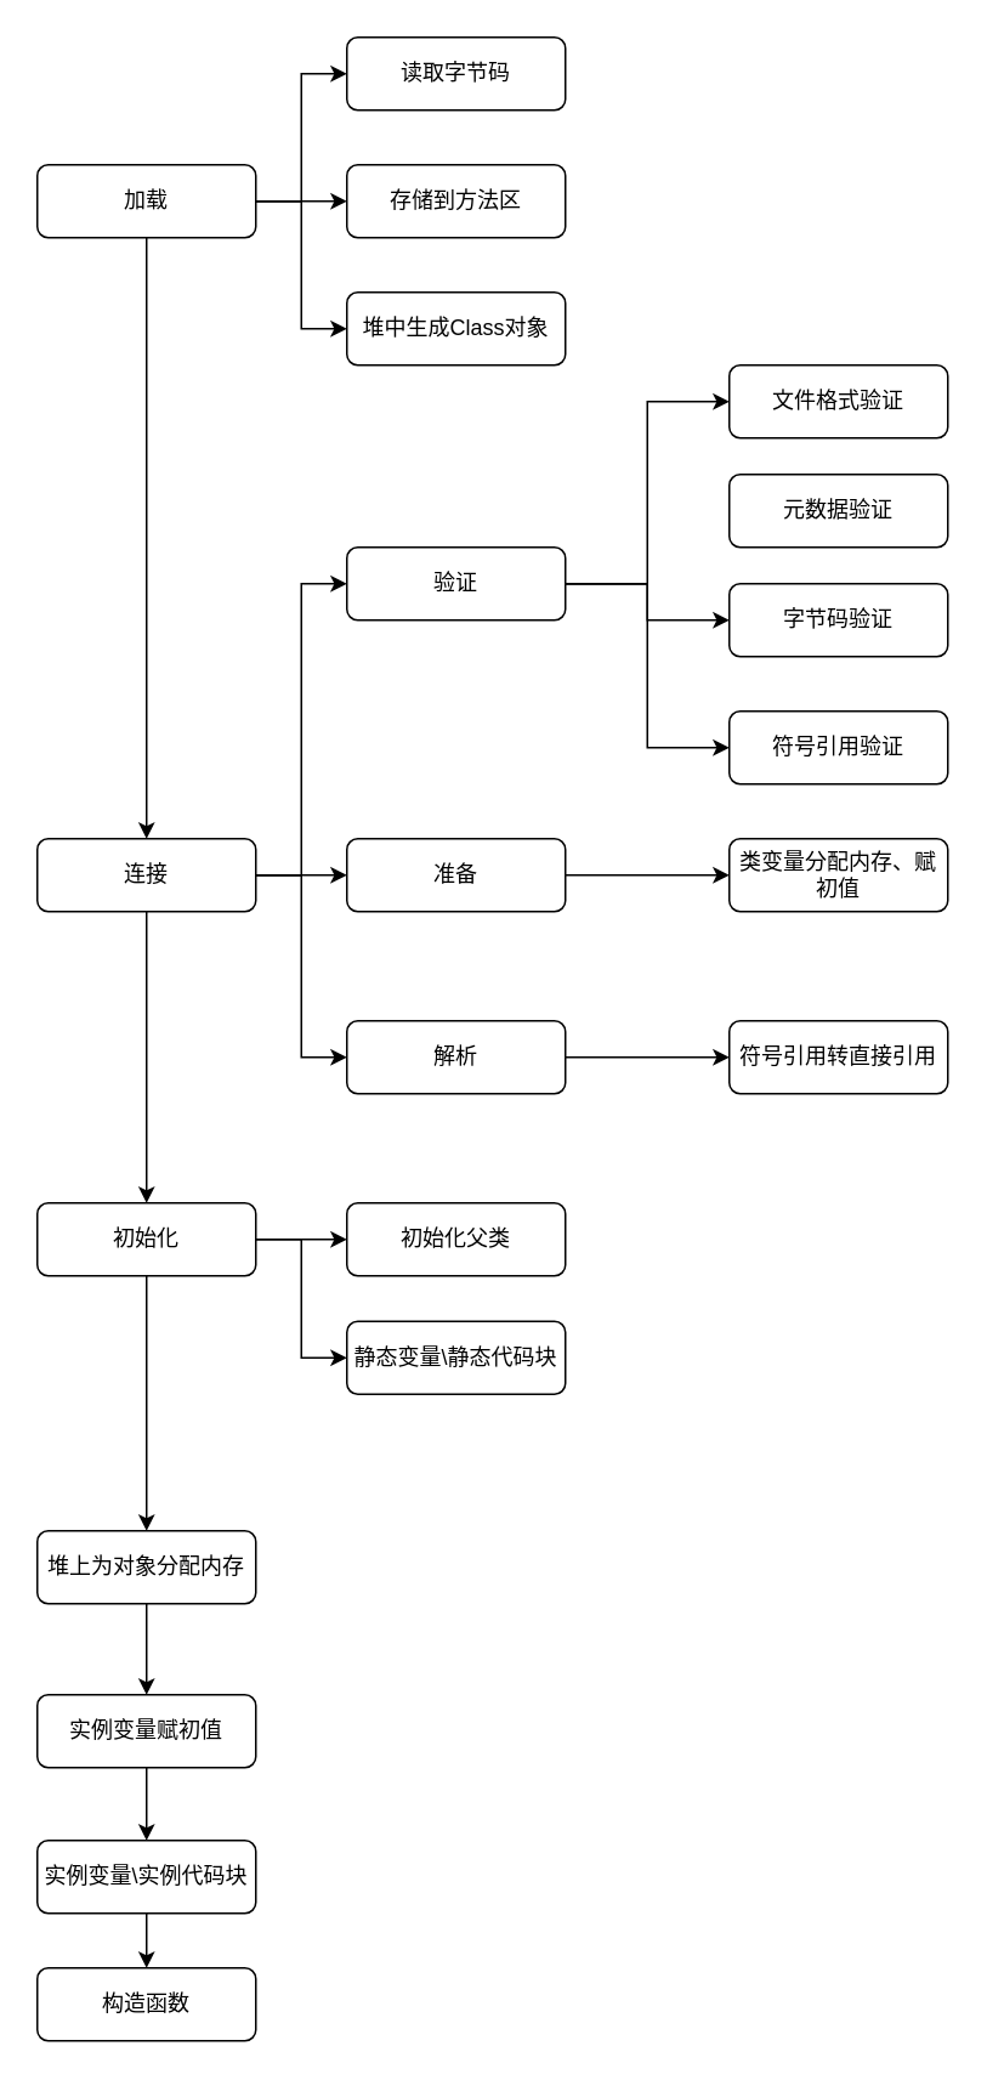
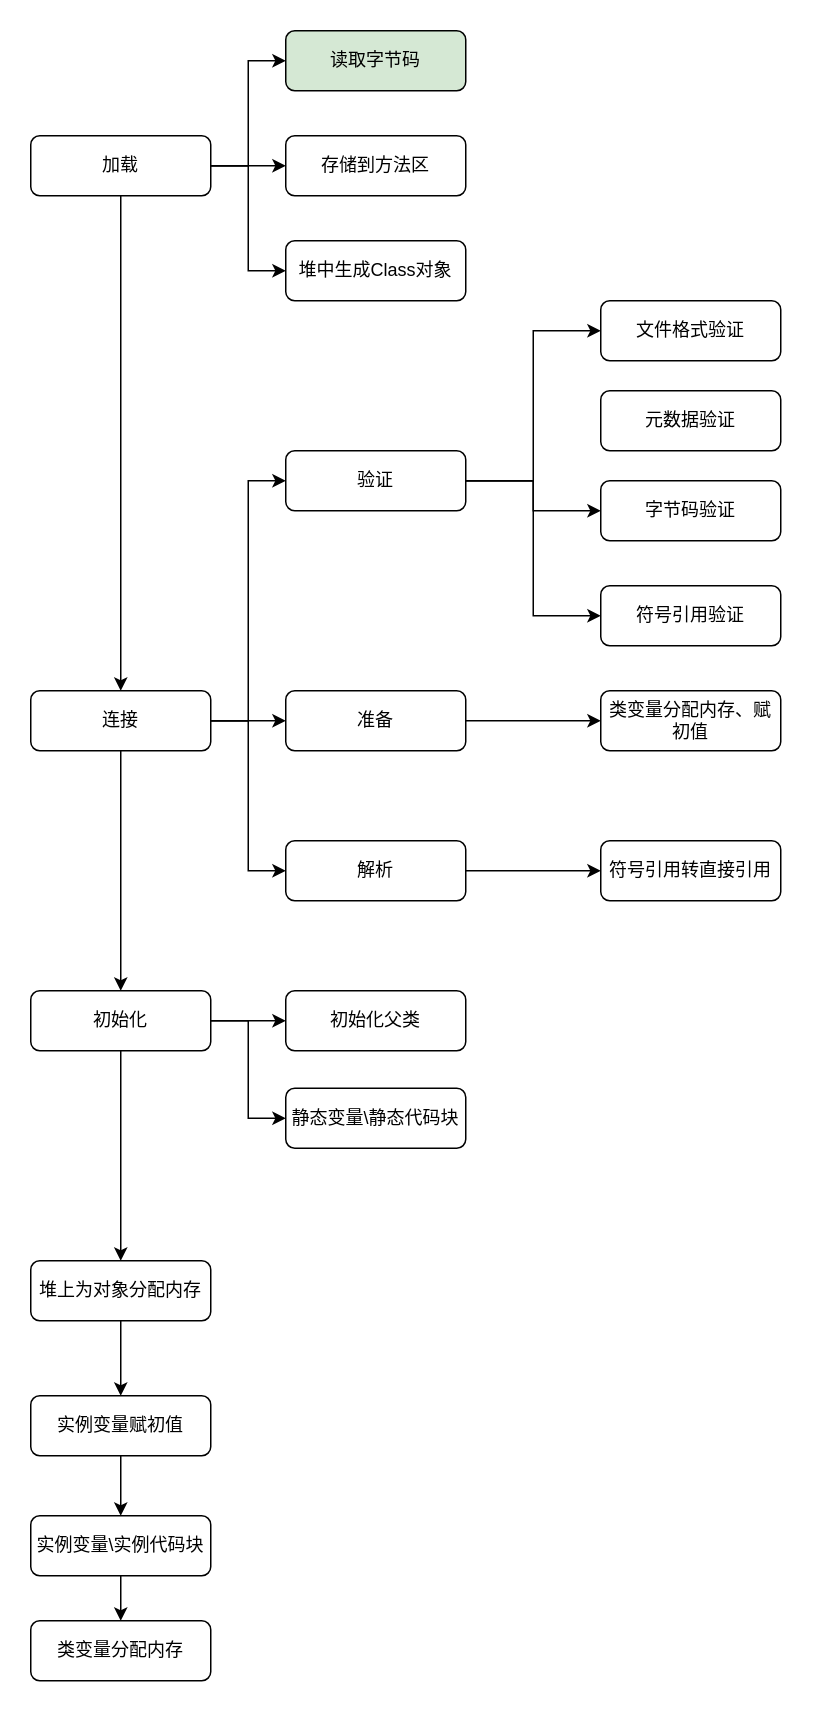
  <mxCell id="0" />
  <mxCell id="1" parent="0" />
  <mxCell id="2" style="edgeStyle=orthogonalEdgeStyle;rounded=0;orthogonalLoop=1;jettySize=auto;html=1;entryX=0.5;entryY=0;entryDx=0;entryDy=0;" edge="1" parent="1" source="6" target="19"><mxGeometry relative="1" as="geometry" /></mxCell>
  <mxCell id="3" style="edgeStyle=orthogonalEdgeStyle;rounded=0;orthogonalLoop=1;jettySize=auto;html=1;entryX=0;entryY=0.5;entryDx=0;entryDy=0;" edge="1" parent="1" source="6" target="24"><mxGeometry relative="1" as="geometry" /></mxCell>
  <mxCell id="4" style="edgeStyle=orthogonalEdgeStyle;rounded=0;orthogonalLoop=1;jettySize=auto;html=1;" edge="1" parent="1" source="6" target="25"><mxGeometry relative="1" as="geometry" /></mxCell>
  <mxCell id="5" style="edgeStyle=orthogonalEdgeStyle;rounded=0;orthogonalLoop=1;jettySize=auto;html=1;entryX=0;entryY=0.5;entryDx=0;entryDy=0;" edge="1" parent="1" source="6" target="26"><mxGeometry relative="1" as="geometry" /></mxCell>
  <mxCell id="6" value="加载" style="rounded=1;whiteSpace=wrap;html=1;fontSize=12;glass=0;strokeWidth=1;shadow=0;" parent="1" vertex="1"><mxGeometry x="20" y="90" width="120" height="40" as="geometry" /></mxCell>
  <mxCell id="7" style="edgeStyle=orthogonalEdgeStyle;rounded=0;orthogonalLoop=1;jettySize=auto;html=1;entryX=0;entryY=0.5;entryDx=0;entryDy=0;" edge="1" parent="1" source="10" target="27"><mxGeometry relative="1" as="geometry" /></mxCell>
  <mxCell id="8" style="edgeStyle=orthogonalEdgeStyle;rounded=0;orthogonalLoop=1;jettySize=auto;html=1;entryX=0;entryY=0.5;entryDx=0;entryDy=0;" edge="1" parent="1" source="10" target="29"><mxGeometry relative="1" as="geometry" /></mxCell>
  <mxCell id="9" style="edgeStyle=orthogonalEdgeStyle;rounded=0;orthogonalLoop=1;jettySize=auto;html=1;entryX=0;entryY=0.5;entryDx=0;entryDy=0;" edge="1" parent="1" source="10" target="30"><mxGeometry relative="1" as="geometry" /></mxCell>
  <mxCell id="10" value="验证" style="rounded=1;whiteSpace=wrap;html=1;fontSize=12;glass=0;strokeWidth=1;shadow=0;" vertex="1" parent="1"><mxGeometry x="190" y="300" width="120" height="40" as="geometry" /></mxCell>
  <mxCell id="11" style="edgeStyle=orthogonalEdgeStyle;rounded=0;orthogonalLoop=1;jettySize=auto;html=1;entryX=0;entryY=0.5;entryDx=0;entryDy=0;" edge="1" parent="1" source="12" target="31"><mxGeometry relative="1" as="geometry" /></mxCell>
  <mxCell id="12" value="准备" style="rounded=1;whiteSpace=wrap;html=1;fontSize=12;glass=0;strokeWidth=1;shadow=0;" vertex="1" parent="1"><mxGeometry x="190" y="460" width="120" height="40" as="geometry" /></mxCell>
  <mxCell id="13" style="edgeStyle=orthogonalEdgeStyle;rounded=0;orthogonalLoop=1;jettySize=auto;html=1;entryX=0;entryY=0.5;entryDx=0;entryDy=0;" edge="1" parent="1" source="14" target="32"><mxGeometry relative="1" as="geometry" /></mxCell>
  <mxCell id="14" value="解析" style="rounded=1;whiteSpace=wrap;html=1;fontSize=12;glass=0;strokeWidth=1;shadow=0;" vertex="1" parent="1"><mxGeometry x="190" y="560" width="120" height="40" as="geometry" /></mxCell>
  <mxCell id="15" style="edgeStyle=orthogonalEdgeStyle;rounded=0;orthogonalLoop=1;jettySize=auto;html=1;entryX=0.5;entryY=0;entryDx=0;entryDy=0;" edge="1" parent="1" source="19" target="23"><mxGeometry relative="1" as="geometry" /></mxCell>
  <mxCell id="16" value="" style="edgeStyle=orthogonalEdgeStyle;rounded=0;orthogonalLoop=1;jettySize=auto;html=1;entryX=0;entryY=0.5;entryDx=0;entryDy=0;" edge="1" parent="1" source="19" target="10"><mxGeometry relative="1" as="geometry" /></mxCell>
  <mxCell id="17" value="" style="edgeStyle=orthogonalEdgeStyle;rounded=0;orthogonalLoop=1;jettySize=auto;html=1;" edge="1" parent="1" source="19" target="12"><mxGeometry relative="1" as="geometry" /></mxCell>
  <mxCell id="18" style="edgeStyle=orthogonalEdgeStyle;rounded=0;orthogonalLoop=1;jettySize=auto;html=1;entryX=0;entryY=0.5;entryDx=0;entryDy=0;" edge="1" parent="1" source="19" target="14"><mxGeometry relative="1" as="geometry" /></mxCell>
  <mxCell id="19" value="连接" style="rounded=1;whiteSpace=wrap;html=1;fontSize=12;glass=0;strokeWidth=1;shadow=0;" vertex="1" parent="1"><mxGeometry x="20" y="460" width="120" height="40" as="geometry" /></mxCell>
  <mxCell id="20" style="edgeStyle=orthogonalEdgeStyle;rounded=0;orthogonalLoop=1;jettySize=auto;html=1;" edge="1" parent="1" source="23" target="33"><mxGeometry relative="1" as="geometry" /></mxCell>
  <mxCell id="21" style="edgeStyle=orthogonalEdgeStyle;rounded=0;orthogonalLoop=1;jettySize=auto;html=1;entryX=0;entryY=0.5;entryDx=0;entryDy=0;" edge="1" parent="1" source="23" target="34"><mxGeometry relative="1" as="geometry" /></mxCell>
  <mxCell id="22" style="edgeStyle=orthogonalEdgeStyle;rounded=0;orthogonalLoop=1;jettySize=auto;html=1;entryX=0.5;entryY=0;entryDx=0;entryDy=0;" edge="1" parent="1" source="23" target="36"><mxGeometry relative="1" as="geometry" /></mxCell>
  <mxCell id="23" value="初始化" style="rounded=1;whiteSpace=wrap;html=1;fontSize=12;glass=0;strokeWidth=1;shadow=0;" vertex="1" parent="1"><mxGeometry x="20" y="660" width="120" height="40" as="geometry" /></mxCell>
- <mxCell id="24" value="读取字节码" style="rounded=1;whiteSpace=wrap;html=1;fontSize=12;glass=0;strokeWidth=1;shadow=0;" vertex="1" parent="1"><mxGeometry x="190" y="20" width="120" height="40" as="geometry" /></mxCell>
+ <mxCell id="24" value="读取字节码" style="rounded=1;whiteSpace=wrap;html=1;fontSize=12;glass=0;strokeWidth=1;shadow=0;fillColor=#d5e8d4;" vertex="1" parent="1"><mxGeometry x="190" y="20" width="120" height="40" as="geometry" /></mxCell>
  <mxCell id="25" value="存储到方法区" style="rounded=1;whiteSpace=wrap;html=1;fontSize=12;glass=0;strokeWidth=1;shadow=0;" vertex="1" parent="1"><mxGeometry x="190" y="90" width="120" height="40" as="geometry" /></mxCell>
  <mxCell id="26" value="堆中生成Class对象" style="rounded=1;whiteSpace=wrap;html=1;fontSize=12;glass=0;strokeWidth=1;shadow=0;" vertex="1" parent="1"><mxGeometry x="190" y="160" width="120" height="40" as="geometry" /></mxCell>
  <mxCell id="27" value="文件格式验证" style="rounded=1;whiteSpace=wrap;html=1;fontSize=12;glass=0;strokeWidth=1;shadow=0;" vertex="1" parent="1"><mxGeometry x="400" y="200" width="120" height="40" as="geometry" /></mxCell>
  <mxCell id="28" value="元数据验证" style="rounded=1;whiteSpace=wrap;html=1;fontSize=12;glass=0;strokeWidth=1;shadow=0;" vertex="1" parent="1"><mxGeometry x="400" y="260" width="120" height="40" as="geometry" /></mxCell>
  <mxCell id="29" value="字节码验证" style="rounded=1;whiteSpace=wrap;html=1;fontSize=12;glass=0;strokeWidth=1;shadow=0;" vertex="1" parent="1"><mxGeometry x="400" y="320" width="120" height="40" as="geometry" /></mxCell>
  <mxCell id="30" value="符号引用验证" style="rounded=1;whiteSpace=wrap;html=1;fontSize=12;glass=0;strokeWidth=1;shadow=0;" vertex="1" parent="1"><mxGeometry x="400" y="390" width="120" height="40" as="geometry" /></mxCell>
  <mxCell id="31" value="类变量分配内存、赋初值" style="rounded=1;whiteSpace=wrap;html=1;fontSize=12;glass=0;strokeWidth=1;shadow=0;" vertex="1" parent="1"><mxGeometry x="400" y="460" width="120" height="40" as="geometry" /></mxCell>
  <mxCell id="32" value="符号引用转直接引用" style="rounded=1;whiteSpace=wrap;html=1;fontSize=12;glass=0;strokeWidth=1;shadow=0;" vertex="1" parent="1"><mxGeometry x="400" y="560" width="120" height="40" as="geometry" /></mxCell>
  <mxCell id="33" value="初始化父类" style="rounded=1;whiteSpace=wrap;html=1;fontSize=12;glass=0;strokeWidth=1;shadow=0;" vertex="1" parent="1"><mxGeometry x="190" y="660" width="120" height="40" as="geometry" /></mxCell>
  <mxCell id="34" value="静态变量\静态代码块" style="rounded=1;whiteSpace=wrap;html=1;fontSize=12;glass=0;strokeWidth=1;shadow=0;" vertex="1" parent="1"><mxGeometry x="190" y="725" width="120" height="40" as="geometry" /></mxCell>
  <mxCell id="35" style="edgeStyle=orthogonalEdgeStyle;rounded=0;orthogonalLoop=1;jettySize=auto;html=1;" edge="1" parent="1" source="36" target="38"><mxGeometry relative="1" as="geometry" /></mxCell>
  <mxCell id="36" value="堆上为对象分配内存" style="rounded=1;whiteSpace=wrap;html=1;fontSize=12;glass=0;strokeWidth=1;shadow=0;" vertex="1" parent="1"><mxGeometry x="20" y="840" width="120" height="40" as="geometry" /></mxCell>
  <mxCell id="37" style="edgeStyle=orthogonalEdgeStyle;rounded=0;orthogonalLoop=1;jettySize=auto;html=1;" edge="1" parent="1" source="38" target="40"><mxGeometry relative="1" as="geometry" /></mxCell>
  <mxCell id="38" value="实例变量赋初值" style="rounded=1;whiteSpace=wrap;html=1;fontSize=12;glass=0;strokeWidth=1;shadow=0;" vertex="1" parent="1"><mxGeometry x="20" y="930" width="120" height="40" as="geometry" /></mxCell>
  <mxCell id="39" style="edgeStyle=orthogonalEdgeStyle;rounded=0;orthogonalLoop=1;jettySize=auto;html=1;entryX=0.5;entryY=0;entryDx=0;entryDy=0;" edge="1" parent="1" source="40" target="41"><mxGeometry relative="1" as="geometry" /></mxCell>
  <mxCell id="40" value="实例变量\实例代码块" style="rounded=1;whiteSpace=wrap;html=1;fontSize=12;glass=0;strokeWidth=1;shadow=0;" vertex="1" parent="1"><mxGeometry x="20" y="1010" width="120" height="40" as="geometry" /></mxCell>
- <mxCell id="41" value="构造函数" style="rounded=1;whiteSpace=wrap;html=1;fontSize=12;glass=0;strokeWidth=1;shadow=0;" vertex="1" parent="1"><mxGeometry x="20" y="1080" width="120" height="40" as="geometry" /></mxCell>
+ <mxCell id="41" value="类变量分配内存" style="rounded=1;whiteSpace=wrap;html=1;fontSize=12;glass=0;strokeWidth=1;shadow=0;" vertex="1" parent="1"><mxGeometry x="20" y="1080" width="120" height="40" as="geometry" /></mxCell>
